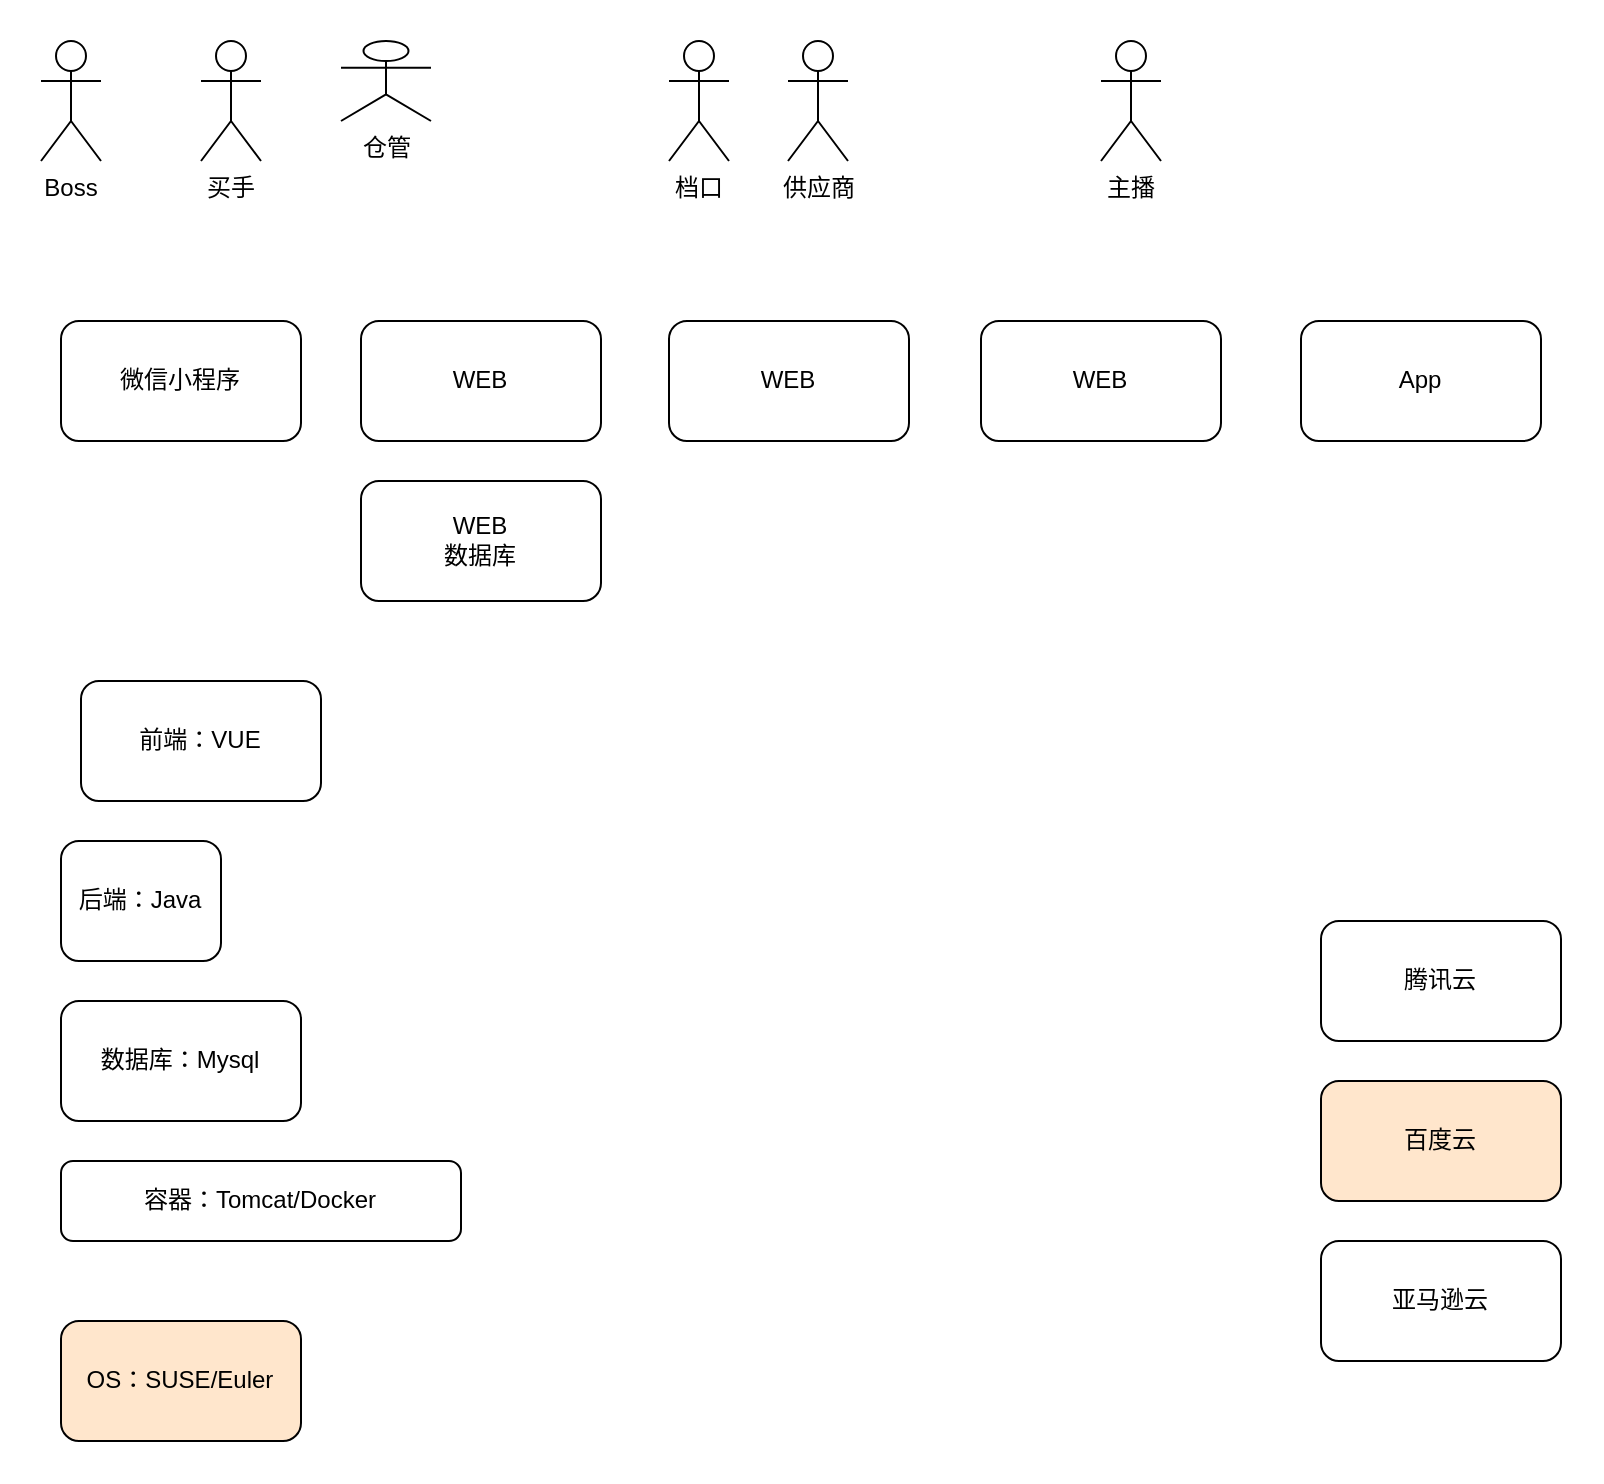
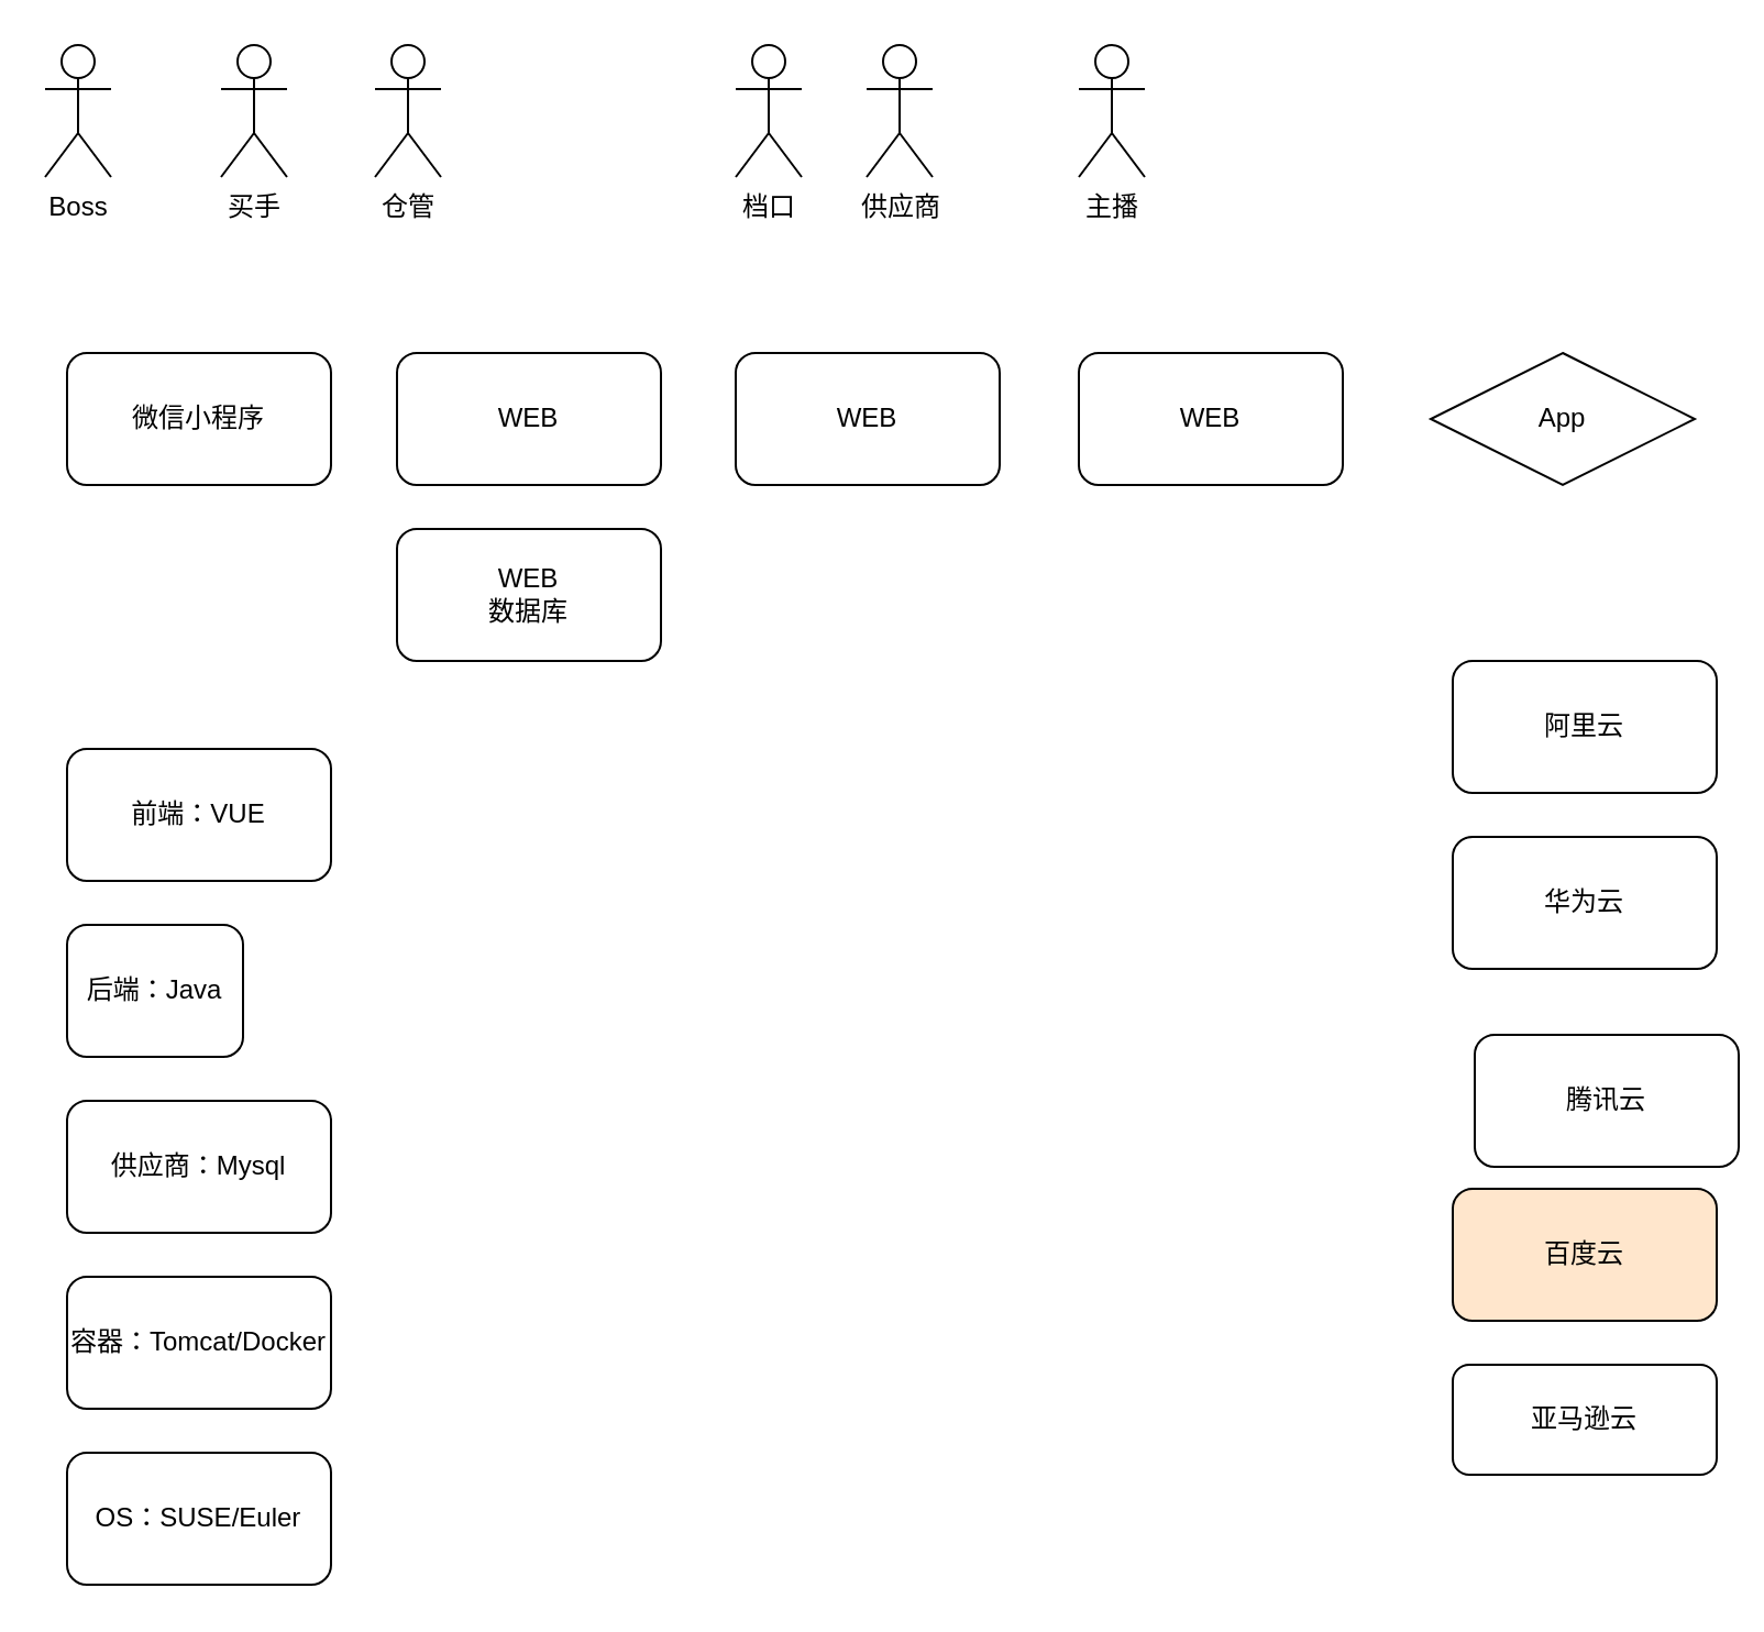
  <mxCell id="0" />
  <mxCell id="1" parent="0" />
  <mxCell id="2" value="Boss" style="shape=umlActor;verticalLabelPosition=bottom;verticalAlign=top;html=1;outlineConnect=0;" parent="1" vertex="1"><mxGeometry x="20" y="20" width="30" height="60" as="geometry" /></mxCell>
  <mxCell id="3" value="微信小程序" style="rounded=1;whiteSpace=wrap;html=1;" parent="1" vertex="1"><mxGeometry x="30" y="160" width="120" height="60" as="geometry" /></mxCell>
  <mxCell id="4" value="WEB" style="rounded=1;whiteSpace=wrap;html=1;" parent="1" vertex="1"><mxGeometry x="180" y="160" width="120" height="60" as="geometry" /></mxCell>
- <mxCell id="5" value="数据库：Mysql" style="rounded=1;whiteSpace=wrap;html=1;" parent="1" vertex="1"><mxGeometry x="30" y="500" width="120" height="60" as="geometry" /></mxCell>
+ <mxCell id="5" value="供应商：Mysql" style="rounded=1;whiteSpace=wrap;html=1;" parent="1" vertex="1"><mxGeometry x="30" y="500" width="120" height="60" as="geometry" /></mxCell>
  <mxCell id="6" value="后端：Java" style="rounded=1;whiteSpace=wrap;html=1;" parent="1" vertex="1"><mxGeometry x="30" y="420" width="80" height="60" as="geometry" /></mxCell>
+ <mxCell id="7" value="阿里云" style="rounded=1;whiteSpace=wrap;html=1;" parent="1" vertex="1"><mxGeometry x="660" y="300" width="120" height="60" as="geometry" /></mxCell>
+ <mxCell id="8" value="华为云" style="rounded=1;whiteSpace=wrap;html=1;" parent="1" vertex="1"><mxGeometry x="660" y="380" width="120" height="60" as="geometry" /></mxCell>
  <mxCell id="9" value="百度云" style="rounded=1;whiteSpace=wrap;html=1;fillColor=#ffe6cc;" parent="1" vertex="1"><mxGeometry x="660" y="540" width="120" height="60" as="geometry" /></mxCell>
- <mxCell id="10" value="腾讯云" style="rounded=1;whiteSpace=wrap;html=1;" parent="1" vertex="1"><mxGeometry x="660" y="460" width="120" height="60" as="geometry" /></mxCell>
- <mxCell id="11" value="亚马逊云" style="rounded=1;whiteSpace=wrap;html=1;" parent="1" vertex="1"><mxGeometry x="660" y="620" width="120" height="60" as="geometry" /></mxCell>
- <mxCell id="12" value="前端：VUE" style="rounded=1;whiteSpace=wrap;html=1;" parent="1" vertex="1"><mxGeometry x="40" y="340" width="120" height="60" as="geometry" /></mxCell>
+ <mxCell id="10" value="腾讯云" style="rounded=1;whiteSpace=wrap;html=1;" parent="1" vertex="1"><mxGeometry x="670" y="470" width="120" height="60" as="geometry" /></mxCell>
+ <mxCell id="11" value="亚马逊云" style="rounded=1;whiteSpace=wrap;html=1;" parent="1" vertex="1"><mxGeometry x="660" y="620" width="120" height="50" as="geometry" /></mxCell>
+ <mxCell id="12" value="前端：VUE" style="rounded=1;whiteSpace=wrap;html=1;" parent="1" vertex="1"><mxGeometry x="30" y="340" width="120" height="60" as="geometry" /></mxCell>
  <mxCell id="13" value="档口" style="shape=umlActor;verticalLabelPosition=bottom;verticalAlign=top;html=1;outlineConnect=0;" parent="1" vertex="1"><mxGeometry x="334" y="20" width="30" height="60" as="geometry" /></mxCell>
- <mxCell id="14" value="主播" style="shape=umlActor;verticalLabelPosition=bottom;verticalAlign=top;html=1;outlineConnect=0;" parent="1" vertex="1"><mxGeometry x="550" y="20" width="30" height="60" as="geometry" /></mxCell>
+ <mxCell id="14" value="主播" style="shape=umlActor;verticalLabelPosition=bottom;verticalAlign=top;html=1;outlineConnect=0;" parent="1" vertex="1"><mxGeometry x="490" y="20" width="30" height="60" as="geometry" /></mxCell>
  <mxCell id="15" value="买手" style="shape=umlActor;verticalLabelPosition=bottom;verticalAlign=top;html=1;outlineConnect=0;" parent="1" vertex="1"><mxGeometry x="100" y="20" width="30" height="60" as="geometry" /></mxCell>
- <mxCell id="16" value="仓管" style="shape=umlActor;verticalLabelPosition=bottom;verticalAlign=top;html=1;outlineConnect=0;" parent="1" vertex="1"><mxGeometry x="170" y="20" width="45" height="40" as="geometry" /></mxCell>
+ <mxCell id="16" value="仓管" style="shape=umlActor;verticalLabelPosition=bottom;verticalAlign=top;html=1;outlineConnect=0;" parent="1" vertex="1"><mxGeometry x="170" y="20" width="30" height="60" as="geometry" /></mxCell>
  <mxCell id="17" value="供应商" style="shape=umlActor;verticalLabelPosition=bottom;verticalAlign=top;html=1;outlineConnect=0;" vertex="1" parent="1"><mxGeometry x="393.5" y="20" width="30" height="60" as="geometry" /></mxCell>
  <mxCell id="18" value="WEB" style="rounded=1;whiteSpace=wrap;html=1;" vertex="1" parent="1"><mxGeometry x="334" y="160" width="120" height="60" as="geometry" /></mxCell>
  <mxCell id="19" value="WEB" style="rounded=1;whiteSpace=wrap;html=1;" vertex="1" parent="1"><mxGeometry x="490" y="160" width="120" height="60" as="geometry" /></mxCell>
- <mxCell id="20" value="容器：Tomcat/Docker" style="rounded=1;whiteSpace=wrap;html=1;" vertex="1" parent="1"><mxGeometry x="30" y="580" width="200" height="40" as="geometry" /></mxCell>
- <mxCell id="21" value="OS：SUSE&lt;span style=&quot;background-color: transparent; color: light-dark(rgb(0, 0, 0), rgb(255, 255, 255));&quot;&gt;/Euler&lt;/span&gt;" style="rounded=1;whiteSpace=wrap;html=1;fillColor=#ffe6cc;" vertex="1" parent="1"><mxGeometry x="30" y="660" width="120" height="60" as="geometry" /></mxCell>
+ <mxCell id="20" value="容器：Tomcat/Docker" style="rounded=1;whiteSpace=wrap;html=1;" vertex="1" parent="1"><mxGeometry x="30" y="580" width="120" height="60" as="geometry" /></mxCell>
+ <mxCell id="21" value="OS：SUSE&lt;span style=&quot;background-color: transparent; color: light-dark(rgb(0, 0, 0), rgb(255, 255, 255));&quot;&gt;/Euler&lt;/span&gt;" style="rounded=1;whiteSpace=wrap;html=1;" vertex="1" parent="1"><mxGeometry x="30" y="660" width="120" height="60" as="geometry" /></mxCell>
  <mxCell id="22" value="WEB&lt;div&gt;数据库&lt;/div&gt;" style="rounded=1;whiteSpace=wrap;html=1;" vertex="1" parent="1"><mxGeometry x="180" y="240" width="120" height="60" as="geometry" /></mxCell>
- <mxCell id="23" value="App" style="rounded=1;whiteSpace=wrap;html=1;" vertex="1" parent="1"><mxGeometry x="650" y="160" width="120" height="60" as="geometry" /></mxCell>
+ <mxCell id="23" value="App" style="rhombus;whiteSpace=wrap;html=1;" vertex="1" parent="1"><mxGeometry x="650" y="160" width="120" height="60" as="geometry" /></mxCell>
